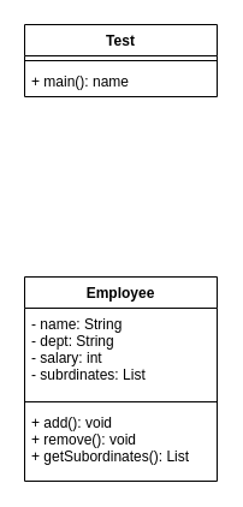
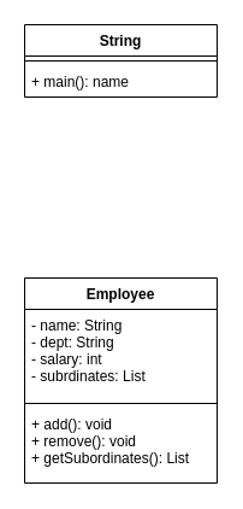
  <mxCell id="0" />
  <mxCell id="1" parent="0" />
  <mxCell id="2" value="Employee" style="swimlane;fontStyle=1;align=center;verticalAlign=top;childLayout=stackLayout;horizontal=1;startSize=26;horizontalStack=0;resizeParent=1;resizeParentMax=0;resizeLast=0;collapsible=1;marginBottom=0;" parent="1" vertex="1"><mxGeometry x="20" y="230" width="160" height="170" as="geometry" /></mxCell>
  <mxCell id="3" value="- name: String&#10;- dept: String&#10;- salary: int&#10;- subrdinates: List" style="text;strokeColor=none;fillColor=none;align=left;verticalAlign=top;spacingLeft=4;spacingRight=4;overflow=hidden;rotatable=0;points=[[0,0.5],[1,0.5]];portConstraint=eastwest;" parent="2" vertex="1"><mxGeometry y="26" width="160" height="74" as="geometry" /></mxCell>
  <mxCell id="4" value="" style="line;strokeWidth=1;fillColor=none;align=left;verticalAlign=middle;spacingTop=-1;spacingLeft=3;spacingRight=3;rotatable=0;labelPosition=right;points=[];portConstraint=eastwest;" parent="2" vertex="1"><mxGeometry y="100" width="160" height="8" as="geometry" /></mxCell>
  <mxCell id="5" value="+ add(): void&#10;+ remove(): void&#10;+ getSubordinates(): List&#10;" style="text;strokeColor=none;fillColor=none;align=left;verticalAlign=top;spacingLeft=4;spacingRight=4;overflow=hidden;rotatable=0;points=[[0,0.5],[1,0.5]];portConstraint=eastwest;" parent="2" vertex="1"><mxGeometry y="108" width="160" height="62" as="geometry" /></mxCell>
- <mxCell id="6" value="Test" style="swimlane;fontStyle=1;align=center;verticalAlign=top;childLayout=stackLayout;horizontal=1;startSize=26;horizontalStack=0;resizeParent=1;resizeParentMax=0;resizeLast=0;collapsible=1;marginBottom=0;" parent="1" vertex="1"><mxGeometry x="20" y="20" width="160" height="60" as="geometry" /></mxCell>
+ <mxCell id="6" value="String" style="swimlane;fontStyle=1;align=center;verticalAlign=top;childLayout=stackLayout;horizontal=1;startSize=26;horizontalStack=0;resizeParent=1;resizeParentMax=0;resizeLast=0;collapsible=1;marginBottom=0;" parent="1" vertex="1"><mxGeometry x="20" y="20" width="160" height="60" as="geometry" /></mxCell>
  <mxCell id="7" value="" style="line;strokeWidth=1;fillColor=none;align=left;verticalAlign=middle;spacingTop=-1;spacingLeft=3;spacingRight=3;rotatable=0;labelPosition=right;points=[];portConstraint=eastwest;" parent="6" vertex="1"><mxGeometry y="26" width="160" height="8" as="geometry" /></mxCell>
  <mxCell id="8" value="+ main(): name" style="text;strokeColor=none;fillColor=none;align=left;verticalAlign=top;spacingLeft=4;spacingRight=4;overflow=hidden;rotatable=0;points=[[0,0.5],[1,0.5]];portConstraint=eastwest;" parent="6" vertex="1"><mxGeometry y="34" width="160" height="26" as="geometry" /></mxCell>
